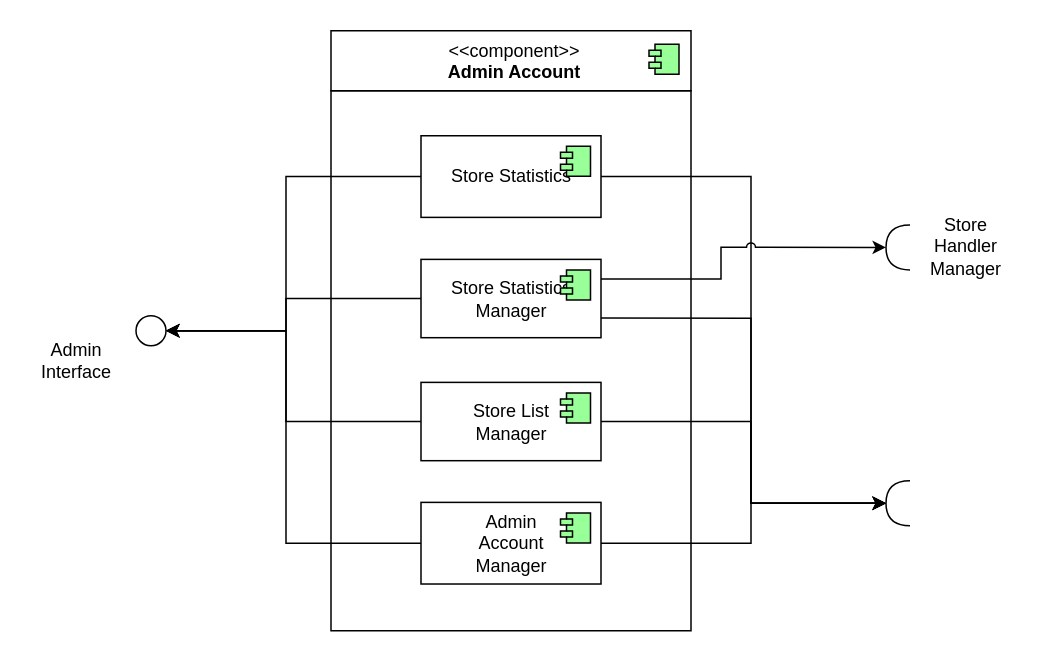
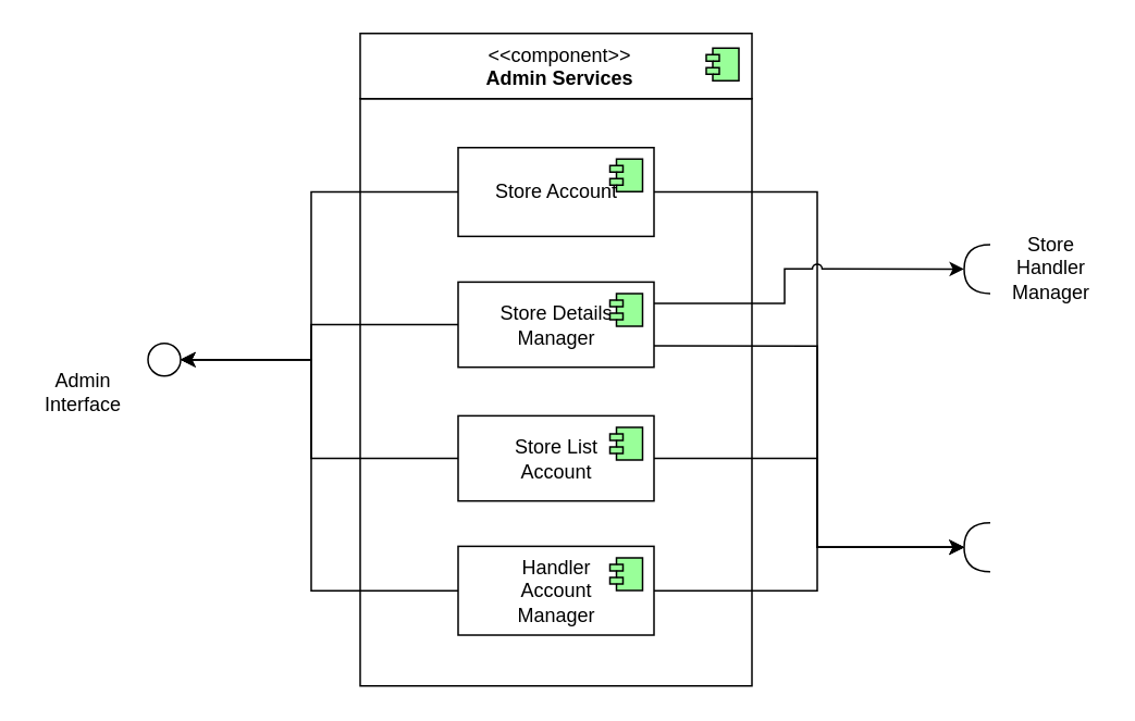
  <mxCell id="0" />
  <mxCell id="1" parent="0" />
  <mxCell id="2" value="" style="html=1;align=center;" parent="1" vertex="1"><mxGeometry x="220" y="60" width="240" height="360" as="geometry" /></mxCell>
  <mxCell id="3" value="" style="fontStyle=1;align=center;verticalAlign=top;childLayout=stackLayout;horizontal=1;horizontalStack=0;resizeParent=1;resizeParentMax=0;resizeLast=0;marginBottom=0;" parent="1" vertex="1"><mxGeometry x="220" y="20" width="240" height="40" as="geometry" /></mxCell>
- <mxCell id="4" value="&amp;lt;&amp;lt;component&amp;gt;&amp;gt;&lt;br&gt;&lt;b&gt;Admin Account&lt;/b&gt;" style="html=1;align=center;spacingLeft=4;verticalAlign=top;strokeColor=none;fillColor=none;" parent="3" vertex="1"><mxGeometry width="240" height="40" as="geometry" /></mxCell>
+ <mxCell id="4" value="&amp;lt;&amp;lt;component&amp;gt;&amp;gt;&lt;br&gt;&lt;b&gt;Admin Services&lt;/b&gt;" style="html=1;align=center;spacingLeft=4;verticalAlign=top;strokeColor=none;fillColor=none;" parent="3" vertex="1"><mxGeometry width="240" height="40" as="geometry" /></mxCell>
  <mxCell id="5" value="" style="shape=module;jettyWidth=8;jettyHeight=4;fillColor=#99FF99;" parent="4" vertex="1"><mxGeometry x="1" width="20" height="20" relative="1" as="geometry"><mxPoint x="-28" y="9" as="offset" /></mxGeometry></mxCell>
  <mxCell id="6" style="edgeStyle=orthogonalEdgeStyle;rounded=0;orthogonalLoop=1;jettySize=auto;html=1;exitX=0;exitY=0.5;exitDx=0;exitDy=0;entryX=1;entryY=0.5;entryDx=0;entryDy=0;" edge="1" parent="1" source="8" target="17"><mxGeometry relative="1" as="geometry"><Array as="points"><mxPoint x="190" y="281" /><mxPoint x="190" y="220" /></Array></mxGeometry></mxCell>
  <mxCell id="7" style="edgeStyle=orthogonalEdgeStyle;rounded=0;orthogonalLoop=1;jettySize=auto;html=1;exitX=1;exitY=0.5;exitDx=0;exitDy=0;entryX=1;entryY=0.5;entryDx=0;entryDy=0;entryPerimeter=0;" edge="1" parent="1" source="8" target="15"><mxGeometry relative="1" as="geometry"><Array as="points"><mxPoint x="500" y="281" /><mxPoint x="500" y="335" /></Array></mxGeometry></mxCell>
- <mxCell id="8" value="Store List&lt;br&gt;Manager" style="html=1;dropTarget=0;" parent="1" vertex="1"><mxGeometry x="280" y="254.42" width="120" height="52.21" as="geometry" /></mxCell>
+ <mxCell id="8" value="Store List&lt;br&gt;Account" style="html=1;dropTarget=0;" parent="1" vertex="1"><mxGeometry x="280" y="254.42" width="120" height="52.21" as="geometry" /></mxCell>
  <mxCell id="9" value="" style="shape=module;jettyWidth=8;jettyHeight=4;fillColor=#99FF99;" parent="8" vertex="1"><mxGeometry x="1" width="20" height="20" relative="1" as="geometry"><mxPoint x="-27" y="7" as="offset" /></mxGeometry></mxCell>
  <mxCell id="10" style="edgeStyle=orthogonalEdgeStyle;rounded=0;orthogonalLoop=1;jettySize=auto;html=1;exitX=0;exitY=0.5;exitDx=0;exitDy=0;entryX=1;entryY=0.5;entryDx=0;entryDy=0;" edge="1" parent="1" source="12" target="17"><mxGeometry relative="1" as="geometry"><Array as="points"><mxPoint x="190" y="117" /><mxPoint x="190" y="220" /></Array></mxGeometry></mxCell>
  <mxCell id="11" style="edgeStyle=orthogonalEdgeStyle;rounded=0;orthogonalLoop=1;jettySize=auto;html=1;exitX=1;exitY=0.5;exitDx=0;exitDy=0;entryX=1;entryY=0.5;entryDx=0;entryDy=0;entryPerimeter=0;" edge="1" parent="1" source="12" target="15"><mxGeometry relative="1" as="geometry"><Array as="points"><mxPoint x="500" y="117" /><mxPoint x="500" y="335" /></Array></mxGeometry></mxCell>
- <mxCell id="12" value="Store Statistics" style="html=1;dropTarget=0;" parent="1" vertex="1"><mxGeometry x="280" y="90" width="120" height="54.42" as="geometry" /></mxCell>
+ <mxCell id="12" value="Store Account" style="html=1;dropTarget=0;" parent="1" vertex="1"><mxGeometry x="280" y="90" width="120" height="54.42" as="geometry" /></mxCell>
  <mxCell id="13" value="" style="shape=module;jettyWidth=8;jettyHeight=4;fillColor=#99FF99;" parent="12" vertex="1"><mxGeometry x="1" width="20" height="20" relative="1" as="geometry"><mxPoint x="-27" y="7" as="offset" /></mxGeometry></mxCell>
  <mxCell id="14" value="" style="shape=requiredInterface;html=1;verticalLabelPosition=bottom;fillColor=#99FF99;align=center;direction=south;rotation=90;" parent="1" vertex="1"><mxGeometry x="583" y="156.42" width="30" height="16" as="geometry" /></mxCell>
  <mxCell id="15" value="" style="shape=requiredInterface;html=1;verticalLabelPosition=bottom;fillColor=#99FF99;align=center;direction=west;" parent="1" vertex="1"><mxGeometry x="590" y="320" width="16" height="30" as="geometry" /></mxCell>
  <mxCell id="16" value="Store&lt;br&gt;Handler&lt;br&gt;Manager" style="text;html=1;align=center;verticalAlign=middle;resizable=0;points=[];autosize=1;" parent="1" vertex="1"><mxGeometry x="613" y="139.42" width="60" height="50" as="geometry" /></mxCell>
  <mxCell id="17" value="" style="ellipse;fillColor=#ffffff;strokeColor=#000000;align=center;" parent="1" vertex="1"><mxGeometry x="90" y="210" width="20" height="20" as="geometry" /></mxCell>
  <mxCell id="18" value="Admin&lt;br&gt;Interface" style="text;html=1;align=center;verticalAlign=middle;resizable=0;points=[];autosize=1;" parent="1" vertex="1"><mxGeometry x="20" y="225" width="60" height="30" as="geometry" /></mxCell>
  <mxCell id="19" style="edgeStyle=orthogonalEdgeStyle;rounded=0;orthogonalLoop=1;jettySize=auto;html=1;exitX=0;exitY=0.5;exitDx=0;exitDy=0;" edge="1" parent="1" source="22"><mxGeometry relative="1" as="geometry"><mxPoint x="110" y="220" as="targetPoint" /><Array as="points"><mxPoint x="190" y="199" /><mxPoint x="190" y="220" /></Array></mxGeometry></mxCell>
  <mxCell id="20" style="edgeStyle=orthogonalEdgeStyle;rounded=0;orthogonalLoop=1;jettySize=auto;html=1;exitX=1;exitY=0.75;exitDx=0;exitDy=0;entryX=1;entryY=0.5;entryDx=0;entryDy=0;entryPerimeter=0;" edge="1" parent="1" source="22" target="15"><mxGeometry relative="1" as="geometry"><Array as="points"><mxPoint x="500" y="212" /><mxPoint x="500" y="335" /></Array></mxGeometry></mxCell>
  <mxCell id="21" style="edgeStyle=orthogonalEdgeStyle;rounded=0;orthogonalLoop=1;jettySize=auto;html=1;exitX=1;exitY=0.25;exitDx=0;exitDy=0;entryX=1;entryY=0.5;entryDx=0;entryDy=0;entryPerimeter=0;jumpStyle=arc;" edge="1" parent="1" source="22" target="14"><mxGeometry relative="1" as="geometry"><Array as="points"><mxPoint x="480" y="186" /><mxPoint x="480" y="164" /></Array></mxGeometry></mxCell>
- <mxCell id="22" value="Store Statistics&lt;br&gt;Manager" style="html=1;dropTarget=0;" vertex="1" parent="1"><mxGeometry x="280" y="172.42" width="120" height="52.21" as="geometry" /></mxCell>
+ <mxCell id="22" value="Store Details&lt;br&gt;Manager" style="html=1;dropTarget=0;" vertex="1" parent="1"><mxGeometry x="280" y="172.42" width="120" height="52.21" as="geometry" /></mxCell>
  <mxCell id="23" value="" style="shape=module;jettyWidth=8;jettyHeight=4;fillColor=#99FF99;" vertex="1" parent="22"><mxGeometry x="1" width="20" height="20" relative="1" as="geometry"><mxPoint x="-27" y="7" as="offset" /></mxGeometry></mxCell>
  <mxCell id="24" style="edgeStyle=orthogonalEdgeStyle;rounded=0;orthogonalLoop=1;jettySize=auto;html=1;exitX=0;exitY=0.5;exitDx=0;exitDy=0;" edge="1" parent="1" source="26"><mxGeometry relative="1" as="geometry"><mxPoint x="110" y="220" as="targetPoint" /><Array as="points"><mxPoint x="190" y="362" /><mxPoint x="190" y="220" /></Array></mxGeometry></mxCell>
  <mxCell id="25" style="edgeStyle=orthogonalEdgeStyle;rounded=0;orthogonalLoop=1;jettySize=auto;html=1;exitX=1;exitY=0.5;exitDx=0;exitDy=0;entryX=1;entryY=0.5;entryDx=0;entryDy=0;entryPerimeter=0;" edge="1" parent="1" source="26" target="15"><mxGeometry relative="1" as="geometry"><Array as="points"><mxPoint x="500" y="362" /><mxPoint x="500" y="335" /></Array></mxGeometry></mxCell>
- <mxCell id="26" value="Admin&lt;br&gt;Account&lt;br&gt;Manager" style="html=1;dropTarget=0;" vertex="1" parent="1"><mxGeometry x="280" y="334.42" width="120" height="54.42" as="geometry" /></mxCell>
+ <mxCell id="26" value="Handler&lt;br&gt;Account&lt;br&gt;Manager" style="html=1;dropTarget=0;" vertex="1" parent="1"><mxGeometry x="280" y="334.42" width="120" height="54.42" as="geometry" /></mxCell>
  <mxCell id="27" value="" style="shape=module;jettyWidth=8;jettyHeight=4;fillColor=#99FF99;" vertex="1" parent="26"><mxGeometry x="1" width="20" height="20" relative="1" as="geometry"><mxPoint x="-27" y="7" as="offset" /></mxGeometry></mxCell>
